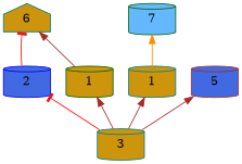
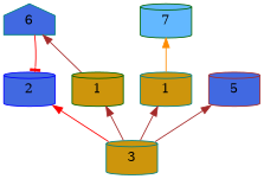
  digraph {
    fontsize=24
    rankdir=BT
    node [color=teal fillcolor=darkgoldenrod3 shape=cylinder style=filled]
    edge [arrowhead=normal color=brown style=solid]
    n1 [label=3]
    n2 [color=blue fillcolor=royalblue label=2]
    n3 [color=darkgreen label=1]
    n4 [label=1]
    5 [color=brown fillcolor=royalblue]
-   6 [shape=house]
+   6 [fillcolor=royalblue shape=house]
    7 [color=darkgreen fillcolor=steelblue1]
-   n1 -> n2 [arrowhead=tee color=red]
+   n1 -> n2 [color=red]
    n1 -> n3
    n1 -> n4
    n1 -> 5
-   n2 -> 6 [arrowhead=tee color=red]
+   6 -> n2 [arrowhead=tee color=red]
    n3 -> 6
    n4 -> 7 [color=darkorange]
  }
